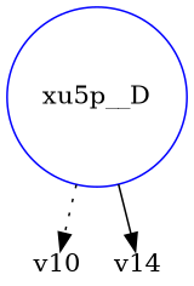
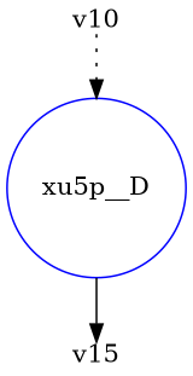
  digraph {
    rankdir=TB
    node [shape=plain]
    xu5p__D [color=blue shape=circle]
    n2 [color=teal label=v10]
-   v14 [color=brown]
-   xu5p__D -> n2 [style=dotted]
+   v14 [color=brown label=v15]
+   n2 -> xu5p__D [style=dotted]
    xu5p__D -> v14 [style=solid]
  }
